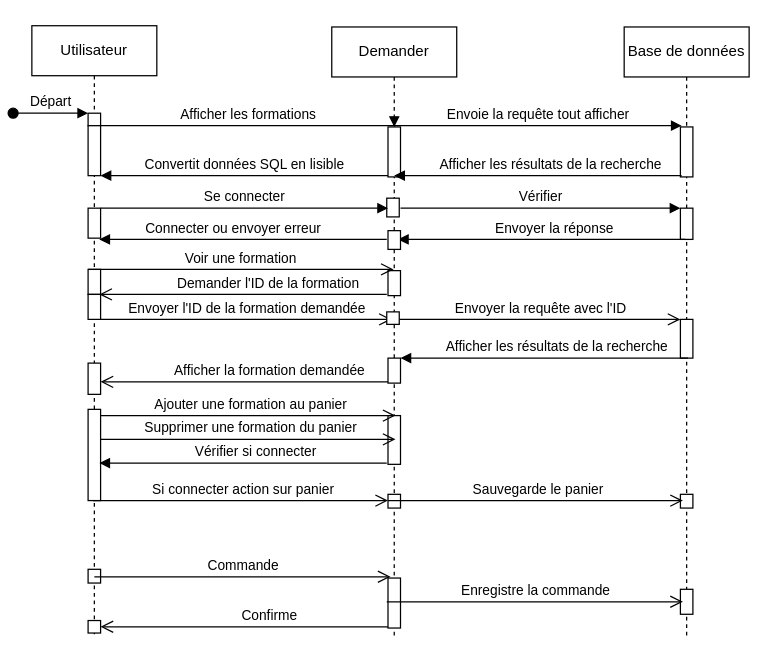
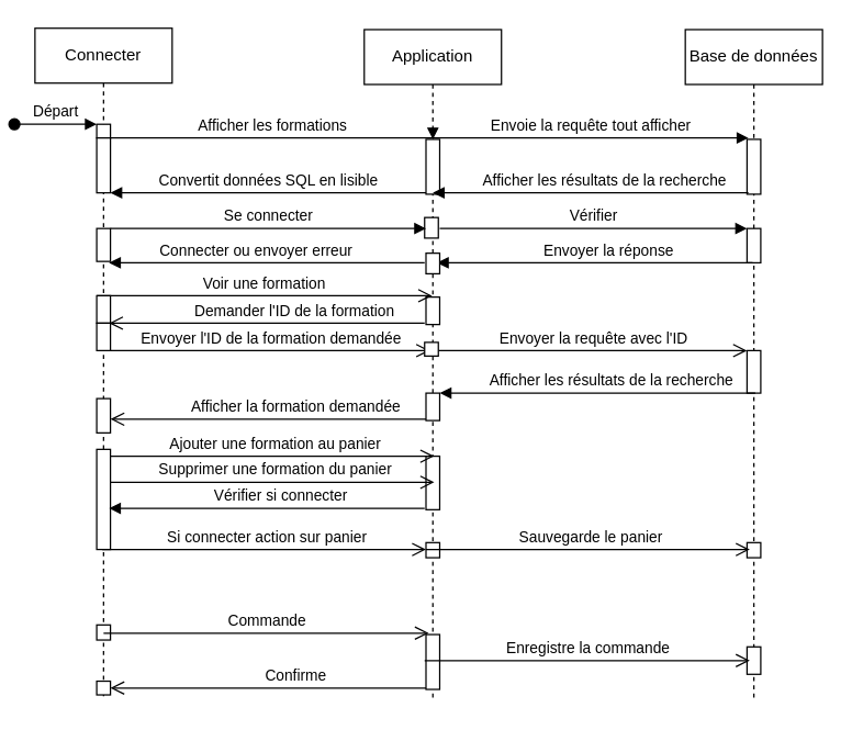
  <mxCell id="0" />
  <mxCell id="1" parent="0" />
- <mxCell id="2" value="Utilisateur" style="shape=umlLifeline;perimeter=lifelinePerimeter;whiteSpace=wrap;html=1;container=0;dropTarget=0;collapsible=0;recursiveResize=0;outlineConnect=0;portConstraint=eastwest;newEdgeStyle={&quot;edgeStyle&quot;:&quot;elbowEdgeStyle&quot;,&quot;elbow&quot;:&quot;vertical&quot;,&quot;curved&quot;:0,&quot;rounded&quot;:0};" parent="1" vertex="1"><mxGeometry x="20" y="20" width="100" height="490" as="geometry" /></mxCell>
+ <mxCell id="2" value="Connecter" style="shape=umlLifeline;perimeter=lifelinePerimeter;whiteSpace=wrap;html=1;container=0;dropTarget=0;collapsible=0;recursiveResize=0;outlineConnect=0;portConstraint=eastwest;newEdgeStyle={&quot;edgeStyle&quot;:&quot;elbowEdgeStyle&quot;,&quot;elbow&quot;:&quot;vertical&quot;,&quot;curved&quot;:0,&quot;rounded&quot;:0};" parent="1" vertex="1"><mxGeometry x="20" y="20" width="100" height="490" as="geometry" /></mxCell>
  <mxCell id="3" value="" style="html=1;points=[];perimeter=orthogonalPerimeter;outlineConnect=0;targetShapes=umlLifeline;portConstraint=eastwest;newEdgeStyle={&quot;edgeStyle&quot;:&quot;elbowEdgeStyle&quot;,&quot;elbow&quot;:&quot;vertical&quot;,&quot;curved&quot;:0,&quot;rounded&quot;:0};" parent="2" vertex="1"><mxGeometry x="45" y="70" width="10" height="10" as="geometry" /></mxCell>
  <mxCell id="4" value="Départ" style="html=1;verticalAlign=bottom;startArrow=oval;endArrow=block;startSize=8;edgeStyle=elbowEdgeStyle;elbow=vertical;curved=0;rounded=0;" parent="2" target="3" edge="1"><mxGeometry relative="1" as="geometry"><mxPoint x="-15" y="70" as="sourcePoint" /></mxGeometry></mxCell>
  <mxCell id="5" value="" style="html=1;points=[];perimeter=orthogonalPerimeter;outlineConnect=0;targetShapes=umlLifeline;portConstraint=eastwest;newEdgeStyle={&quot;edgeStyle&quot;:&quot;elbowEdgeStyle&quot;,&quot;elbow&quot;:&quot;vertical&quot;,&quot;curved&quot;:0,&quot;rounded&quot;:0};" parent="2" vertex="1"><mxGeometry x="45" y="270" width="10" height="25" as="geometry" /></mxCell>
  <mxCell id="6" value="" style="html=1;points=[];perimeter=orthogonalPerimeter;outlineConnect=0;targetShapes=umlLifeline;portConstraint=eastwest;newEdgeStyle={&quot;edgeStyle&quot;:&quot;elbowEdgeStyle&quot;,&quot;elbow&quot;:&quot;vertical&quot;,&quot;curved&quot;:0,&quot;rounded&quot;:0};" parent="2" vertex="1"><mxGeometry x="45" y="435" width="10" height="11" as="geometry" /></mxCell>
  <mxCell id="7" value="" style="html=1;points=[];perimeter=orthogonalPerimeter;outlineConnect=0;targetShapes=umlLifeline;portConstraint=eastwest;newEdgeStyle={&quot;edgeStyle&quot;:&quot;elbowEdgeStyle&quot;,&quot;elbow&quot;:&quot;vertical&quot;,&quot;curved&quot;:0,&quot;rounded&quot;:0};" parent="2" vertex="1"><mxGeometry x="45" y="476" width="10" height="10" as="geometry" /></mxCell>
  <mxCell id="8" value="" style="html=1;points=[];perimeter=orthogonalPerimeter;outlineConnect=0;targetShapes=umlLifeline;portConstraint=eastwest;newEdgeStyle={&quot;edgeStyle&quot;:&quot;elbowEdgeStyle&quot;,&quot;elbow&quot;:&quot;vertical&quot;,&quot;curved&quot;:0,&quot;rounded&quot;:0};" parent="2" vertex="1"><mxGeometry x="45" y="80" width="10" height="40" as="geometry" /></mxCell>
  <mxCell id="9" value="" style="html=1;points=[];perimeter=orthogonalPerimeter;outlineConnect=0;targetShapes=umlLifeline;portConstraint=eastwest;newEdgeStyle={&quot;edgeStyle&quot;:&quot;elbowEdgeStyle&quot;,&quot;elbow&quot;:&quot;vertical&quot;,&quot;curved&quot;:0,&quot;rounded&quot;:0};" parent="2" vertex="1"><mxGeometry x="45" y="195" width="10" height="20" as="geometry" /></mxCell>
  <mxCell id="10" value="" style="html=1;points=[];perimeter=orthogonalPerimeter;outlineConnect=0;targetShapes=umlLifeline;portConstraint=eastwest;newEdgeStyle={&quot;edgeStyle&quot;:&quot;elbowEdgeStyle&quot;,&quot;elbow&quot;:&quot;vertical&quot;,&quot;curved&quot;:0,&quot;rounded&quot;:0};" vertex="1" parent="2"><mxGeometry x="45" y="146" width="10" height="24" as="geometry" /></mxCell>
- <mxCell id="11" value="Demander" style="shape=umlLifeline;perimeter=lifelinePerimeter;whiteSpace=wrap;html=1;container=0;dropTarget=0;collapsible=0;recursiveResize=0;outlineConnect=0;portConstraint=eastwest;newEdgeStyle={&quot;edgeStyle&quot;:&quot;elbowEdgeStyle&quot;,&quot;elbow&quot;:&quot;vertical&quot;,&quot;curved&quot;:0,&quot;rounded&quot;:0};" parent="1" vertex="1"><mxGeometry x="260" y="21" width="100" height="489" as="geometry" /></mxCell>
+ <mxCell id="11" value="Application" style="shape=umlLifeline;perimeter=lifelinePerimeter;whiteSpace=wrap;html=1;container=0;dropTarget=0;collapsible=0;recursiveResize=0;outlineConnect=0;portConstraint=eastwest;newEdgeStyle={&quot;edgeStyle&quot;:&quot;elbowEdgeStyle&quot;,&quot;elbow&quot;:&quot;vertical&quot;,&quot;curved&quot;:0,&quot;rounded&quot;:0};" parent="1" vertex="1"><mxGeometry x="260" y="21" width="100" height="489" as="geometry" /></mxCell>
  <mxCell id="12" value="" style="html=1;points=[];perimeter=orthogonalPerimeter;outlineConnect=0;targetShapes=umlLifeline;portConstraint=eastwest;newEdgeStyle={&quot;edgeStyle&quot;:&quot;elbowEdgeStyle&quot;,&quot;elbow&quot;:&quot;vertical&quot;,&quot;curved&quot;:0,&quot;rounded&quot;:0};" parent="11" vertex="1"><mxGeometry x="45" y="80" width="10" height="40" as="geometry" /></mxCell>
  <mxCell id="13" value="" style="html=1;points=[];perimeter=orthogonalPerimeter;outlineConnect=0;targetShapes=umlLifeline;portConstraint=eastwest;newEdgeStyle={&quot;edgeStyle&quot;:&quot;elbowEdgeStyle&quot;,&quot;elbow&quot;:&quot;vertical&quot;,&quot;curved&quot;:0,&quot;rounded&quot;:0};" parent="11" vertex="1"><mxGeometry x="45" y="195" width="10" height="20" as="geometry" /></mxCell>
  <mxCell id="14" value="" style="html=1;points=[];perimeter=orthogonalPerimeter;outlineConnect=0;targetShapes=umlLifeline;portConstraint=eastwest;newEdgeStyle={&quot;edgeStyle&quot;:&quot;elbowEdgeStyle&quot;,&quot;elbow&quot;:&quot;vertical&quot;,&quot;curved&quot;:0,&quot;rounded&quot;:0};" parent="11" vertex="1"><mxGeometry x="45" y="311" width="10" height="39" as="geometry" /></mxCell>
  <mxCell id="15" value="" style="html=1;points=[];perimeter=orthogonalPerimeter;outlineConnect=0;targetShapes=umlLifeline;portConstraint=eastwest;newEdgeStyle={&quot;edgeStyle&quot;:&quot;elbowEdgeStyle&quot;,&quot;elbow&quot;:&quot;vertical&quot;,&quot;curved&quot;:0,&quot;rounded&quot;:0};" parent="11" vertex="1"><mxGeometry x="45" y="441" width="10" height="40" as="geometry" /></mxCell>
  <mxCell id="16" value="" style="html=1;points=[];perimeter=orthogonalPerimeter;outlineConnect=0;targetShapes=umlLifeline;portConstraint=eastwest;newEdgeStyle={&quot;edgeStyle&quot;:&quot;elbowEdgeStyle&quot;,&quot;elbow&quot;:&quot;vertical&quot;,&quot;curved&quot;:0,&quot;rounded&quot;:0};" parent="11" vertex="1"><mxGeometry x="45" y="265" width="10" height="20" as="geometry" /></mxCell>
  <mxCell id="17" value="" style="html=1;points=[];perimeter=orthogonalPerimeter;outlineConnect=0;targetShapes=umlLifeline;portConstraint=eastwest;newEdgeStyle={&quot;edgeStyle&quot;:&quot;elbowEdgeStyle&quot;,&quot;elbow&quot;:&quot;vertical&quot;,&quot;curved&quot;:0,&quot;rounded&quot;:0};" vertex="1" parent="11"><mxGeometry x="44" y="137" width="10" height="15" as="geometry" /></mxCell>
  <mxCell id="18" value="" style="html=1;points=[];perimeter=orthogonalPerimeter;outlineConnect=0;targetShapes=umlLifeline;portConstraint=eastwest;newEdgeStyle={&quot;edgeStyle&quot;:&quot;elbowEdgeStyle&quot;,&quot;elbow&quot;:&quot;vertical&quot;,&quot;curved&quot;:0,&quot;rounded&quot;:0};" vertex="1" parent="11"><mxGeometry x="45" y="374" width="10" height="11" as="geometry" /></mxCell>
  <mxCell id="19" value="Afficher les formations" style="html=1;verticalAlign=bottom;endArrow=block;edgeStyle=elbowEdgeStyle;elbow=vertical;curved=0;rounded=0;" parent="1" source="3" target="12" edge="1"><mxGeometry relative="1" as="geometry"><mxPoint x="145" y="110" as="sourcePoint" /><Array as="points"><mxPoint x="130" y="100" /></Array></mxGeometry></mxCell>
  <mxCell id="20" value="Afficher la formation demandée" style="html=1;verticalAlign=bottom;endArrow=open;endSize=8;edgeStyle=elbowEdgeStyle;elbow=vertical;curved=0;rounded=0;" parent="1" edge="1"><mxGeometry x="-0.174" relative="1" as="geometry"><mxPoint x="75" y="305" as="targetPoint" /><Array as="points"><mxPoint x="140" y="305" /></Array><mxPoint x="305" y="305" as="sourcePoint" /><mxPoint as="offset" /></mxGeometry></mxCell>
  <mxCell id="21" value="Convertit données SQL en lisible" style="html=1;verticalAlign=bottom;endArrow=block;edgeStyle=elbowEdgeStyle;elbow=vertical;curved=0;rounded=0;" parent="1" source="12" edge="1"><mxGeometry relative="1" as="geometry"><mxPoint x="125" y="140" as="sourcePoint" /><Array as="points"><mxPoint x="140" y="140" /></Array><mxPoint x="75" y="140" as="targetPoint" /></mxGeometry></mxCell>
  <mxCell id="22" value="Voir une formation" style="html=1;verticalAlign=bottom;endArrow=open;endSize=8;edgeStyle=elbowEdgeStyle;elbow=vertical;curved=0;rounded=0;" parent="1" edge="1"><mxGeometry relative="1" as="geometry"><mxPoint x="309.5" y="215" as="targetPoint" /><Array as="points"><mxPoint x="150" y="215" /><mxPoint x="130" y="225" /></Array><mxPoint x="65" y="215" as="sourcePoint" /></mxGeometry></mxCell>
  <mxCell id="23" value="Ajouter une formation au panier" style="html=1;verticalAlign=bottom;endArrow=open;endSize=8;edgeStyle=elbowEdgeStyle;elbow=vertical;curved=0;rounded=0;" parent="1" source="40" edge="1"><mxGeometry x="0.02" relative="1" as="geometry"><mxPoint x="311" y="332" as="targetPoint" /><Array as="points"><mxPoint x="151" y="332" /><mxPoint x="131" y="342" /></Array><mxPoint x="66" y="332" as="sourcePoint" /><mxPoint as="offset" /></mxGeometry></mxCell>
  <mxCell id="24" value="Commande" style="html=1;verticalAlign=bottom;endArrow=open;endSize=8;edgeStyle=elbowEdgeStyle;elbow=vertical;curved=0;rounded=0;" parent="1" edge="1"><mxGeometry relative="1" as="geometry"><mxPoint x="307" y="461" as="targetPoint" /><Array as="points"><mxPoint x="147" y="461" /><mxPoint x="127" y="471" /></Array><mxPoint x="70" y="461" as="sourcePoint" /></mxGeometry></mxCell>
  <mxCell id="25" value="Confirme" style="html=1;verticalAlign=bottom;endArrow=open;endSize=8;edgeStyle=elbowEdgeStyle;elbow=vertical;curved=0;rounded=0;" parent="1" edge="1"><mxGeometry x="-0.174" relative="1" as="geometry"><mxPoint x="75" y="501" as="targetPoint" /><Array as="points"><mxPoint x="140" y="501" /></Array><mxPoint x="305" y="501" as="sourcePoint" /><mxPoint as="offset" /></mxGeometry></mxCell>
  <mxCell id="26" value="Base de données" style="shape=umlLifeline;perimeter=lifelinePerimeter;whiteSpace=wrap;html=1;container=0;dropTarget=0;collapsible=0;recursiveResize=0;outlineConnect=0;portConstraint=eastwest;newEdgeStyle={&quot;edgeStyle&quot;:&quot;elbowEdgeStyle&quot;,&quot;elbow&quot;:&quot;vertical&quot;,&quot;curved&quot;:0,&quot;rounded&quot;:0};" parent="1" vertex="1"><mxGeometry x="494" y="21" width="100" height="489" as="geometry" /></mxCell>
  <mxCell id="27" value="" style="html=1;points=[];perimeter=orthogonalPerimeter;outlineConnect=0;targetShapes=umlLifeline;portConstraint=eastwest;newEdgeStyle={&quot;edgeStyle&quot;:&quot;elbowEdgeStyle&quot;,&quot;elbow&quot;:&quot;vertical&quot;,&quot;curved&quot;:0,&quot;rounded&quot;:0};" parent="26" vertex="1"><mxGeometry x="45" y="80" width="10" height="40" as="geometry" /></mxCell>
  <mxCell id="28" value="" style="html=1;points=[];perimeter=orthogonalPerimeter;outlineConnect=0;targetShapes=umlLifeline;portConstraint=eastwest;newEdgeStyle={&quot;edgeStyle&quot;:&quot;elbowEdgeStyle&quot;,&quot;elbow&quot;:&quot;vertical&quot;,&quot;curved&quot;:0,&quot;rounded&quot;:0};" parent="26" vertex="1"><mxGeometry x="45" y="234" width="10" height="31" as="geometry" /></mxCell>
  <mxCell id="29" value="" style="html=1;points=[];perimeter=orthogonalPerimeter;outlineConnect=0;targetShapes=umlLifeline;portConstraint=eastwest;newEdgeStyle={&quot;edgeStyle&quot;:&quot;elbowEdgeStyle&quot;,&quot;elbow&quot;:&quot;vertical&quot;,&quot;curved&quot;:0,&quot;rounded&quot;:0};" parent="26" vertex="1"><mxGeometry x="45" y="450" width="10" height="20" as="geometry" /></mxCell>
  <mxCell id="30" value="" style="html=1;points=[];perimeter=orthogonalPerimeter;outlineConnect=0;targetShapes=umlLifeline;portConstraint=eastwest;newEdgeStyle={&quot;edgeStyle&quot;:&quot;elbowEdgeStyle&quot;,&quot;elbow&quot;:&quot;vertical&quot;,&quot;curved&quot;:0,&quot;rounded&quot;:0};" vertex="1" parent="26"><mxGeometry x="45" y="145" width="10" height="25" as="geometry" /></mxCell>
  <mxCell id="31" value="" style="html=1;points=[];perimeter=orthogonalPerimeter;outlineConnect=0;targetShapes=umlLifeline;portConstraint=eastwest;newEdgeStyle={&quot;edgeStyle&quot;:&quot;elbowEdgeStyle&quot;,&quot;elbow&quot;:&quot;vertical&quot;,&quot;curved&quot;:0,&quot;rounded&quot;:0};" vertex="1" parent="26"><mxGeometry x="45" y="374" width="10" height="11" as="geometry" /></mxCell>
  <mxCell id="32" value="Envoie la requête tout afficher " style="html=1;verticalAlign=bottom;endArrow=block;edgeStyle=elbowEdgeStyle;elbow=vertical;curved=0;rounded=0;" parent="1" edge="1"><mxGeometry relative="1" as="geometry"><mxPoint x="310" y="100" as="sourcePoint" /><Array as="points"><mxPoint x="365" y="100" /></Array><mxPoint x="540" y="100" as="targetPoint" /></mxGeometry></mxCell>
  <mxCell id="33" value="Afficher les résultats de la recherche" style="html=1;verticalAlign=bottom;endArrow=block;edgeStyle=elbowEdgeStyle;elbow=vertical;curved=0;rounded=0;" parent="1" edge="1"><mxGeometry x="-0.087" relative="1" as="geometry"><mxPoint x="540" y="140" as="sourcePoint" /><Array as="points"><mxPoint x="375" y="140" /></Array><mxPoint x="310" y="140" as="targetPoint" /><mxPoint as="offset" /></mxGeometry></mxCell>
  <mxCell id="34" value="Demander l'ID de la formation" style="html=1;verticalAlign=bottom;endArrow=open;endSize=8;edgeStyle=elbowEdgeStyle;elbow=vertical;curved=0;rounded=0;" parent="1" edge="1"><mxGeometry x="-0.174" relative="1" as="geometry"><mxPoint x="74" y="235" as="targetPoint" /><Array as="points"><mxPoint x="139" y="235" /></Array><mxPoint x="304" y="235" as="sourcePoint" /><mxPoint as="offset" /></mxGeometry></mxCell>
  <mxCell id="35" value="Envoyer l'ID de la formation demandée" style="html=1;verticalAlign=bottom;endArrow=open;endSize=8;edgeStyle=elbowEdgeStyle;elbow=vertical;curved=0;rounded=0;" parent="1" source="38" edge="1"><mxGeometry relative="1" as="geometry"><mxPoint x="308" y="255" as="targetPoint" /><Array as="points"><mxPoint x="148" y="255" /><mxPoint x="128" y="265" /></Array><mxPoint x="63" y="255" as="sourcePoint" /></mxGeometry></mxCell>
  <mxCell id="36" value="Envoyer la requête avec l'ID" style="html=1;verticalAlign=bottom;endArrow=open;endSize=8;edgeStyle=elbowEdgeStyle;elbow=vertical;curved=0;rounded=0;" parent="1" source="39" edge="1"><mxGeometry relative="1" as="geometry"><mxPoint x="539" y="255" as="targetPoint" /><Array as="points"><mxPoint x="379" y="255" /><mxPoint x="359" y="265" /></Array><mxPoint x="294" y="255" as="sourcePoint" /></mxGeometry></mxCell>
  <mxCell id="37" value="Afficher les résultats de la recherche" style="html=1;verticalAlign=bottom;endArrow=block;edgeStyle=elbowEdgeStyle;elbow=vertical;curved=0;rounded=0;" parent="1" edge="1"><mxGeometry x="-0.087" relative="1" as="geometry"><mxPoint x="545" y="286" as="sourcePoint" /><Array as="points"><mxPoint x="380" y="286" /></Array><mxPoint x="315" y="286" as="targetPoint" /><mxPoint as="offset" /></mxGeometry></mxCell>
  <mxCell id="38" value="" style="html=1;points=[];perimeter=orthogonalPerimeter;outlineConnect=0;targetShapes=umlLifeline;portConstraint=eastwest;newEdgeStyle={&quot;edgeStyle&quot;:&quot;elbowEdgeStyle&quot;,&quot;elbow&quot;:&quot;vertical&quot;,&quot;curved&quot;:0,&quot;rounded&quot;:0};" parent="1" vertex="1"><mxGeometry x="65" y="235" width="10" height="20" as="geometry" /></mxCell>
  <mxCell id="39" value="" style="html=1;points=[];perimeter=orthogonalPerimeter;outlineConnect=0;targetShapes=umlLifeline;portConstraint=eastwest;newEdgeStyle={&quot;edgeStyle&quot;:&quot;elbowEdgeStyle&quot;,&quot;elbow&quot;:&quot;vertical&quot;,&quot;curved&quot;:0,&quot;rounded&quot;:0};" parent="1" vertex="1"><mxGeometry x="304" y="249" width="10" height="10" as="geometry" /></mxCell>
  <mxCell id="40" value="" style="html=1;points=[];perimeter=orthogonalPerimeter;outlineConnect=0;targetShapes=umlLifeline;portConstraint=eastwest;newEdgeStyle={&quot;edgeStyle&quot;:&quot;elbowEdgeStyle&quot;,&quot;elbow&quot;:&quot;vertical&quot;,&quot;curved&quot;:0,&quot;rounded&quot;:0};" parent="1" vertex="1"><mxGeometry x="65" y="327" width="10" height="73" as="geometry" /></mxCell>
  <mxCell id="41" value="Enregistre la commande" style="html=1;verticalAlign=bottom;endArrow=open;endSize=8;edgeStyle=elbowEdgeStyle;elbow=vertical;curved=0;rounded=0;" parent="1" edge="1"><mxGeometry relative="1" as="geometry"><mxPoint x="541" y="481" as="targetPoint" /><Array as="points"><mxPoint x="381" y="481" /><mxPoint x="361" y="491" /></Array><mxPoint x="304" y="481" as="sourcePoint" /></mxGeometry></mxCell>
  <mxCell id="42" value="Se connecter" style="html=1;verticalAlign=bottom;endArrow=block;edgeStyle=elbowEdgeStyle;elbow=vertical;curved=0;rounded=0;" edge="1" parent="1"><mxGeometry relative="1" as="geometry"><mxPoint x="75" y="166" as="sourcePoint" /><Array as="points"><mxPoint x="130" y="166" /></Array><mxPoint x="305" y="166" as="targetPoint" /></mxGeometry></mxCell>
  <mxCell id="43" value="Vérifier" style="html=1;verticalAlign=bottom;endArrow=block;edgeStyle=elbowEdgeStyle;elbow=vertical;curved=0;rounded=0;" edge="1" parent="1" target="30"><mxGeometry relative="1" as="geometry"><mxPoint x="315" y="166" as="sourcePoint" /><Array as="points"><mxPoint x="360" y="166" /></Array><mxPoint x="535" y="166" as="targetPoint" /></mxGeometry></mxCell>
  <mxCell id="44" value="Envoyer la réponse" style="html=1;verticalAlign=bottom;endArrow=block;edgeStyle=elbowEdgeStyle;elbow=vertical;curved=0;rounded=0;" edge="1" parent="1"><mxGeometry x="-0.087" relative="1" as="geometry"><mxPoint x="543" y="191" as="sourcePoint" /><Array as="points"><mxPoint x="378" y="191" /></Array><mxPoint x="313" y="191" as="targetPoint" /><mxPoint as="offset" /></mxGeometry></mxCell>
  <mxCell id="45" value="" style="html=1;points=[];perimeter=orthogonalPerimeter;outlineConnect=0;targetShapes=umlLifeline;portConstraint=eastwest;newEdgeStyle={&quot;edgeStyle&quot;:&quot;elbowEdgeStyle&quot;,&quot;elbow&quot;:&quot;vertical&quot;,&quot;curved&quot;:0,&quot;rounded&quot;:0};" vertex="1" parent="1"><mxGeometry x="305" y="184" width="10" height="15" as="geometry" /></mxCell>
  <mxCell id="46" value="Connecter ou envoyer erreur" style="html=1;verticalAlign=bottom;endArrow=block;edgeStyle=elbowEdgeStyle;elbow=vertical;curved=0;rounded=0;" edge="1" parent="1"><mxGeometry x="0.07" relative="1" as="geometry"><mxPoint x="304" y="191" as="sourcePoint" /><Array as="points"><mxPoint x="139" y="191" /></Array><mxPoint x="74" y="191" as="targetPoint" /><mxPoint as="offset" /></mxGeometry></mxCell>
  <mxCell id="47" value="Supprimer une formation du panier" style="html=1;verticalAlign=bottom;endArrow=open;endSize=8;edgeStyle=elbowEdgeStyle;elbow=vertical;curved=0;rounded=0;" edge="1" parent="1"><mxGeometry x="0.02" relative="1" as="geometry"><mxPoint x="311" y="351" as="targetPoint" /><Array as="points"><mxPoint x="151" y="351" /><mxPoint x="131" y="361" /></Array><mxPoint x="75" y="351" as="sourcePoint" /><mxPoint as="offset" /></mxGeometry></mxCell>
  <mxCell id="48" value="Si connecter action sur panier" style="html=1;verticalAlign=bottom;endArrow=open;endSize=8;edgeStyle=elbowEdgeStyle;elbow=vertical;curved=0;rounded=0;" edge="1" parent="1"><mxGeometry x="0.02" relative="1" as="geometry"><mxPoint x="305" y="400" as="targetPoint" /><Array as="points"><mxPoint x="145" y="400" /><mxPoint x="125" y="410" /></Array><mxPoint x="69" y="400" as="sourcePoint" /><mxPoint as="offset" /></mxGeometry></mxCell>
  <mxCell id="49" value="Vérifier si connecter" style="html=1;verticalAlign=bottom;endArrow=block;edgeStyle=elbowEdgeStyle;elbow=vertical;curved=0;rounded=0;" edge="1" parent="1"><mxGeometry x="-0.087" relative="1" as="geometry"><mxPoint x="304" y="370" as="sourcePoint" /><Array as="points"><mxPoint x="139" y="370" /></Array><mxPoint x="74" y="370" as="targetPoint" /><mxPoint as="offset" /></mxGeometry></mxCell>
  <mxCell id="50" value="Sauvegarde le panier" style="html=1;verticalAlign=bottom;endArrow=open;endSize=8;edgeStyle=elbowEdgeStyle;elbow=vertical;curved=0;rounded=0;" edge="1" parent="1"><mxGeometry x="0.02" relative="1" as="geometry"><mxPoint x="541" y="400" as="targetPoint" /><Array as="points"><mxPoint x="381" y="400" /><mxPoint x="361" y="410" /></Array><mxPoint x="305" y="400" as="sourcePoint" /><mxPoint as="offset" /></mxGeometry></mxCell>
